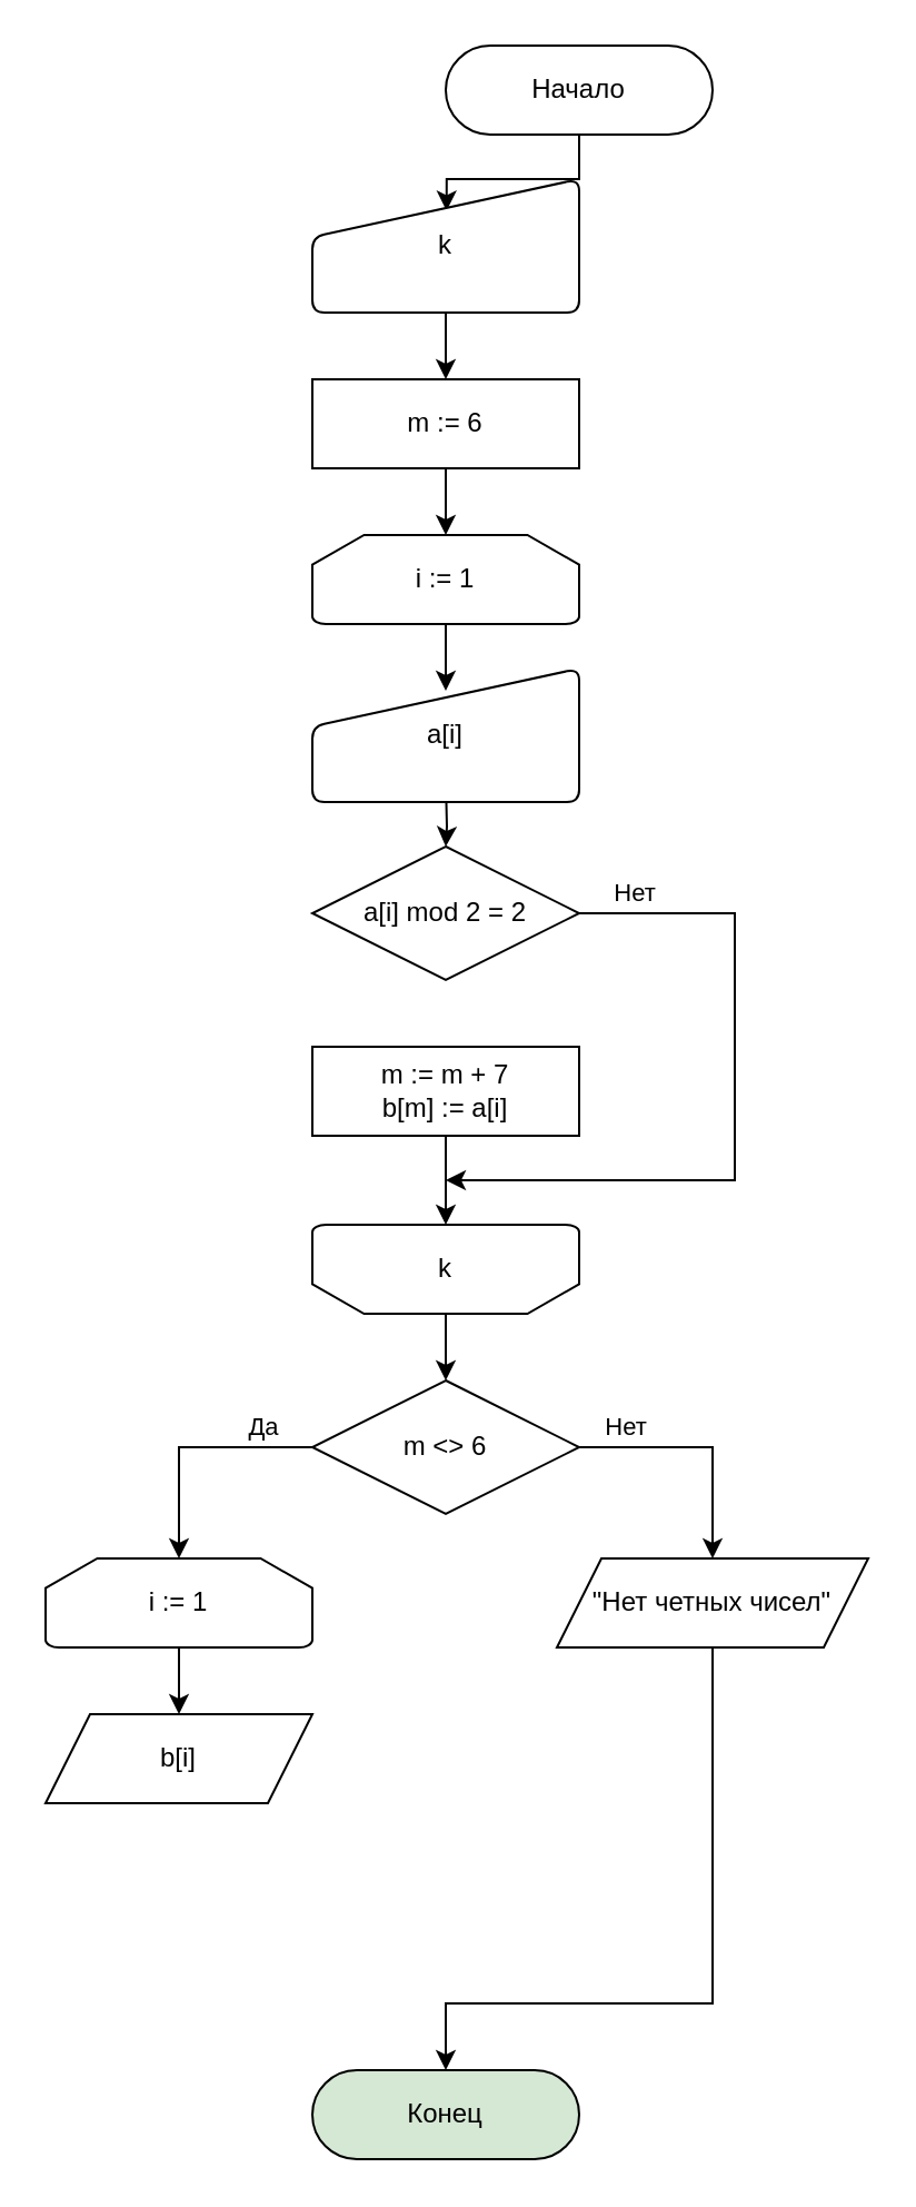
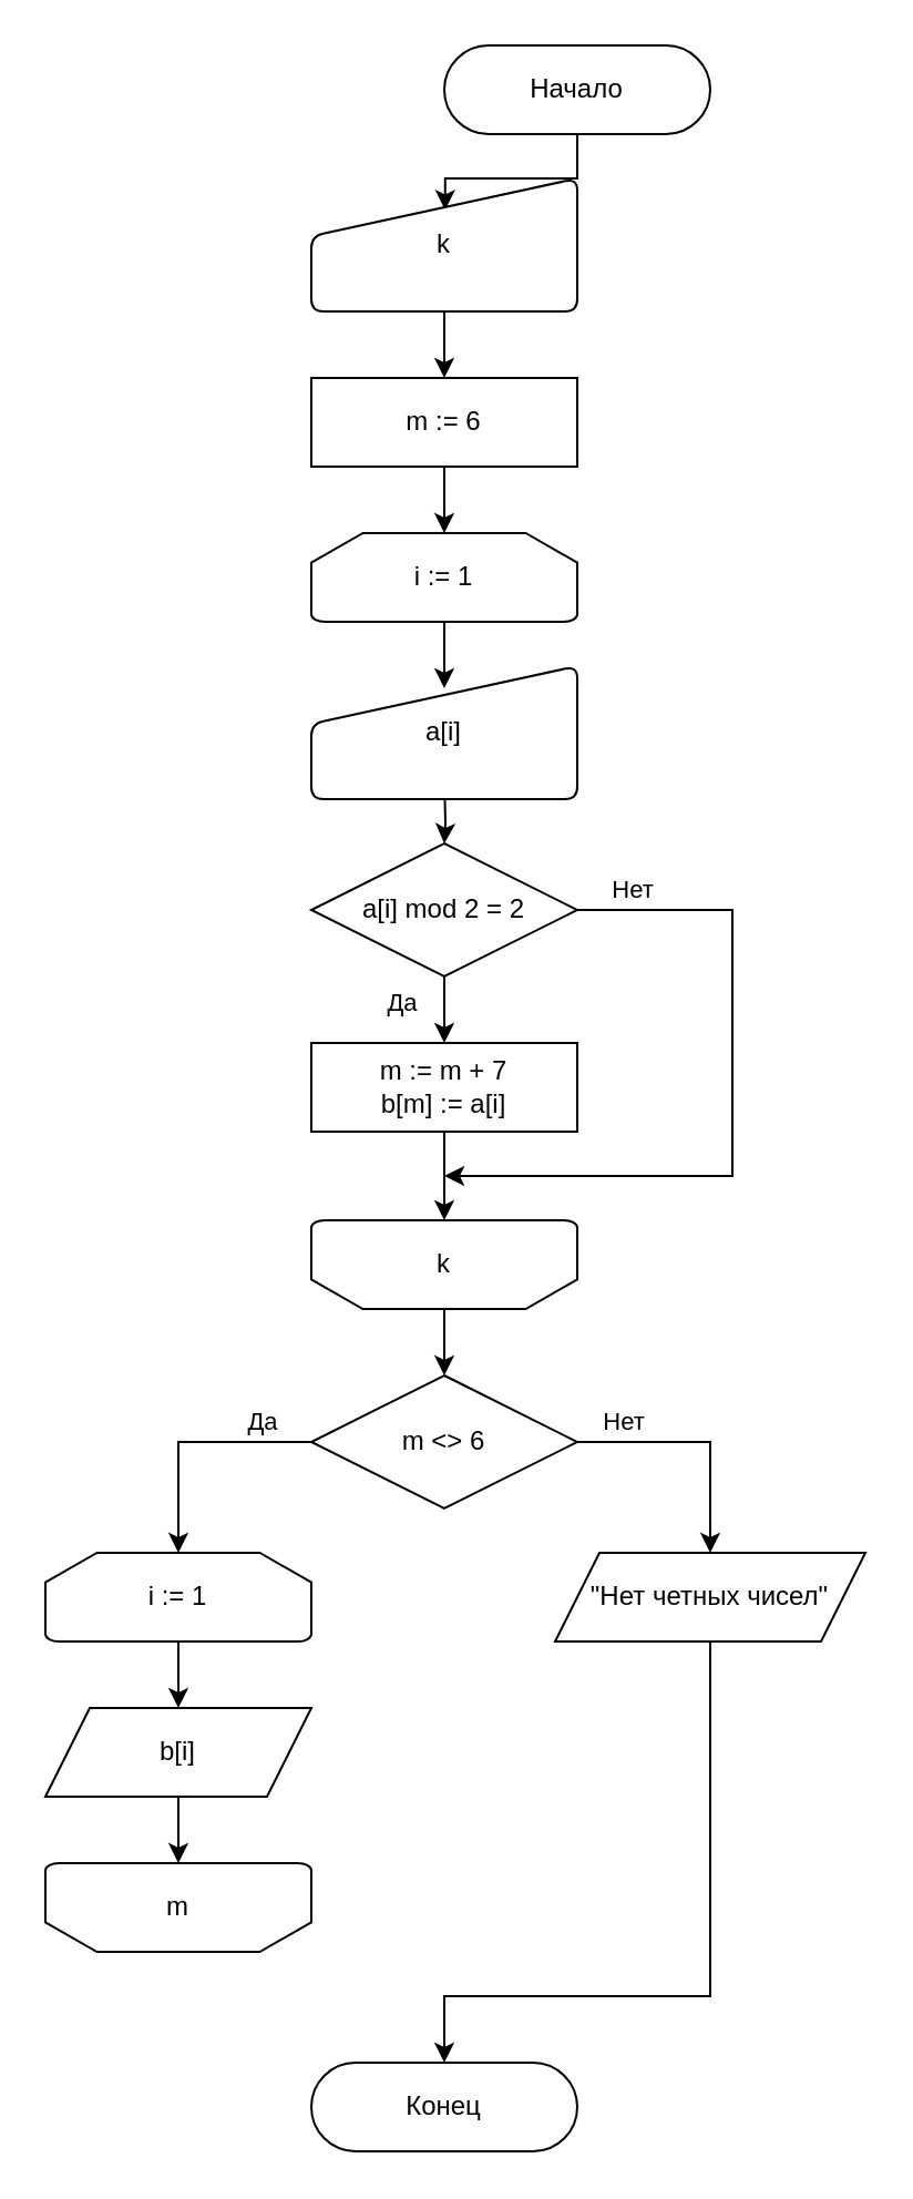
  <mxCell id="0" />
  <mxCell id="1" parent="0" />
  <mxCell id="2" style="edgeStyle=orthogonalEdgeStyle;rounded=0;orthogonalLoop=1;jettySize=auto;html=1;strokeWidth=1;entryX=0.503;entryY=0.237;entryDx=0;entryDy=0;entryPerimeter=0;" parent="1" source="3" target="8" edge="1"><mxGeometry relative="1" as="geometry"><mxPoint x="200" y="90" as="targetPoint" /></mxGeometry></mxCell>
  <mxCell id="3" value="Начало" style="rounded=1;whiteSpace=wrap;html=1;arcSize=50;strokeWidth=1;" parent="1" vertex="1"><mxGeometry x="200" y="20" width="120" height="40" as="geometry" /></mxCell>
- <mxCell id="4" value="Конец" style="rounded=1;whiteSpace=wrap;html=1;arcSize=50;strokeWidth=1;fillColor=#d5e8d4;" parent="1" vertex="1"><mxGeometry x="140" y="930" width="120" height="40" as="geometry" /></mxCell>
+ <mxCell id="4" value="Конец" style="rounded=1;whiteSpace=wrap;html=1;arcSize=50;strokeWidth=1;" parent="1" vertex="1"><mxGeometry x="140" y="930" width="120" height="40" as="geometry" /></mxCell>
  <mxCell id="5" style="edgeStyle=orthogonalEdgeStyle;rounded=0;orthogonalLoop=1;jettySize=auto;html=1;" parent="1" source="6" target="12" edge="1"><mxGeometry relative="1" as="geometry" /></mxCell>
  <mxCell id="6" value="m := 6" style="rounded=0;whiteSpace=wrap;html=1;strokeWidth=1;" parent="1" vertex="1"><mxGeometry x="140" y="170" width="120" height="40" as="geometry" /></mxCell>
  <mxCell id="7" style="edgeStyle=orthogonalEdgeStyle;rounded=0;orthogonalLoop=1;jettySize=auto;html=1;" parent="1" source="8" target="6" edge="1"><mxGeometry relative="1" as="geometry" /></mxCell>
  <mxCell id="8" value="k" style="html=1;strokeWidth=1;shape=manualInput;whiteSpace=wrap;rounded=1;size=26;arcSize=11;" parent="1" vertex="1"><mxGeometry x="140" y="80" width="120" height="60" as="geometry" /></mxCell>
  <mxCell id="9" value="" style="edgeStyle=orthogonalEdgeStyle;rounded=0;orthogonalLoop=1;jettySize=auto;html=1;" parent="1" source="10" target="4" edge="1"><mxGeometry relative="1" as="geometry"><Array as="points"><mxPoint x="320" y="900" /><mxPoint x="200" y="900" /></Array></mxGeometry></mxCell>
  <mxCell id="10" value="&quot;Нет четных чисел&quot;" style="shape=parallelogram;perimeter=parallelogramPerimeter;whiteSpace=wrap;html=1;fixedSize=1;strokeWidth=1;" parent="1" vertex="1"><mxGeometry x="250" y="700" width="140" height="40" as="geometry" /></mxCell>
  <mxCell id="11" style="edgeStyle=orthogonalEdgeStyle;rounded=0;orthogonalLoop=1;jettySize=auto;html=1;" parent="1" source="12" edge="1"><mxGeometry relative="1" as="geometry"><mxPoint x="200" y="310" as="targetPoint" /></mxGeometry></mxCell>
  <mxCell id="12" value="i := 1" style="strokeWidth=1;html=1;shape=mxgraph.flowchart.loop_limit;whiteSpace=wrap;" parent="1" vertex="1"><mxGeometry x="140" y="240" width="120" height="40" as="geometry" /></mxCell>
  <mxCell id="13" style="edgeStyle=orthogonalEdgeStyle;rounded=0;orthogonalLoop=1;jettySize=auto;html=1;" parent="1" source="14" target="16" edge="1"><mxGeometry relative="1" as="geometry" /></mxCell>
  <mxCell id="14" value="m := m + 7&lt;br&gt;b[m] := a[i]" style="rounded=0;whiteSpace=wrap;html=1;strokeWidth=1;" parent="1" vertex="1"><mxGeometry x="140" y="470" width="120" height="40" as="geometry" /></mxCell>
  <mxCell id="15" style="edgeStyle=orthogonalEdgeStyle;rounded=0;orthogonalLoop=1;jettySize=auto;html=1;" parent="1" source="16" target="23" edge="1"><mxGeometry relative="1" as="geometry" /></mxCell>
  <mxCell id="16" value="k" style="strokeWidth=1;html=1;shape=mxgraph.flowchart.loop_limit;whiteSpace=wrap;direction=west;" parent="1" vertex="1"><mxGeometry x="140" y="550" width="120" height="40" as="geometry" /></mxCell>
  <mxCell id="17" style="edgeStyle=orthogonalEdgeStyle;rounded=0;orthogonalLoop=1;jettySize=auto;html=1;" parent="1" target="20" edge="1"><mxGeometry relative="1" as="geometry"><mxPoint x="200" y="350" as="sourcePoint" /></mxGeometry></mxCell>
+ <mxCell id="18" style="edgeStyle=orthogonalEdgeStyle;rounded=0;orthogonalLoop=1;jettySize=auto;html=1;" parent="1" source="20" target="14" edge="1"><mxGeometry relative="1" as="geometry" /></mxCell>
+ <mxCell id="19" value="Да" style="edgeLabel;html=1;align=center;verticalAlign=middle;resizable=0;points=[];" parent="18" vertex="1" connectable="0"><mxGeometry x="0.24" relative="1" as="geometry"><mxPoint x="-20" as="offset" /></mxGeometry></mxCell>
  <mxCell id="20" value="a[i] mod 2 = 2" style="strokeWidth=1;html=1;shape=mxgraph.flowchart.decision;whiteSpace=wrap;" parent="1" vertex="1"><mxGeometry x="140" y="380" width="120" height="60" as="geometry" /></mxCell>
  <mxCell id="21" style="edgeStyle=orthogonalEdgeStyle;rounded=0;orthogonalLoop=1;jettySize=auto;html=1;entryX=0.5;entryY=0;entryDx=0;entryDy=0;exitX=1;exitY=0.5;exitDx=0;exitDy=0;exitPerimeter=0;" parent="1" source="23" target="10" edge="1"><mxGeometry relative="1" as="geometry" /></mxCell>
  <mxCell id="22" value="Нет" style="edgeLabel;html=1;align=center;verticalAlign=middle;resizable=0;points=[];" parent="21" vertex="1" connectable="0"><mxGeometry x="-0.418" y="2" relative="1" as="geometry"><mxPoint x="-12" y="-8" as="offset" /></mxGeometry></mxCell>
  <mxCell id="23" value="m &amp;lt;&amp;gt; 6" style="strokeWidth=1;html=1;shape=mxgraph.flowchart.decision;whiteSpace=wrap;" parent="1" vertex="1"><mxGeometry x="140" y="620" width="120" height="60" as="geometry" /></mxCell>
  <mxCell id="24" style="edgeStyle=orthogonalEdgeStyle;rounded=0;orthogonalLoop=1;jettySize=auto;html=1;" parent="1" source="25" target="27" edge="1"><mxGeometry relative="1" as="geometry" /></mxCell>
  <mxCell id="25" value="i := 1" style="strokeWidth=1;html=1;shape=mxgraph.flowchart.loop_limit;whiteSpace=wrap;" parent="1" vertex="1"><mxGeometry x="20" y="700" width="120" height="40" as="geometry" /></mxCell>
+ <mxCell id="26" style="edgeStyle=orthogonalEdgeStyle;rounded=0;orthogonalLoop=1;jettySize=auto;html=1;" parent="1" source="27" target="28" edge="1"><mxGeometry relative="1" as="geometry" /></mxCell>
  <mxCell id="27" value="b[i]" style="shape=parallelogram;perimeter=parallelogramPerimeter;whiteSpace=wrap;html=1;fixedSize=1;strokeWidth=1;" parent="1" vertex="1"><mxGeometry x="20" y="770" width="120" height="40" as="geometry" /></mxCell>
+ <mxCell id="28" value="m" style="strokeWidth=1;html=1;shape=mxgraph.flowchart.loop_limit;whiteSpace=wrap;direction=west;" parent="1" vertex="1"><mxGeometry x="20" y="840" width="120" height="40" as="geometry" /></mxCell>
  <mxCell id="29" style="edgeStyle=orthogonalEdgeStyle;rounded=0;orthogonalLoop=1;jettySize=auto;html=1;entryX=0.5;entryY=0;entryDx=0;entryDy=0;entryPerimeter=0;exitX=0;exitY=0.5;exitDx=0;exitDy=0;exitPerimeter=0;" parent="1" source="23" target="25" edge="1"><mxGeometry relative="1" as="geometry" /></mxCell>
  <mxCell id="30" value="Да" style="edgeLabel;html=1;align=center;verticalAlign=middle;resizable=0;points=[];" parent="29" vertex="1" connectable="0"><mxGeometry x="-0.582" relative="1" as="geometry"><mxPoint y="-10" as="offset" /></mxGeometry></mxCell>
  <mxCell id="31" style="edgeStyle=orthogonalEdgeStyle;rounded=0;orthogonalLoop=1;jettySize=auto;html=1;exitX=1;exitY=0.5;exitDx=0;exitDy=0;exitPerimeter=0;" parent="1" source="20" edge="1"><mxGeometry relative="1" as="geometry"><mxPoint x="200" y="530" as="targetPoint" /><Array as="points"><mxPoint x="330" y="410" /><mxPoint x="330" y="530" /><mxPoint x="260" y="530" /></Array></mxGeometry></mxCell>
  <mxCell id="32" value="Нет" style="edgeLabel;html=1;align=center;verticalAlign=middle;resizable=0;points=[];" parent="31" vertex="1" connectable="0"><mxGeometry x="-0.85" y="2" relative="1" as="geometry"><mxPoint y="-8" as="offset" /></mxGeometry></mxCell>
  <mxCell id="33" value="a[i]" style="html=1;strokeWidth=1;shape=manualInput;whiteSpace=wrap;rounded=1;size=26;arcSize=11;" vertex="1" parent="1"><mxGeometry x="140" y="300" width="120" height="60" as="geometry" /></mxCell>
